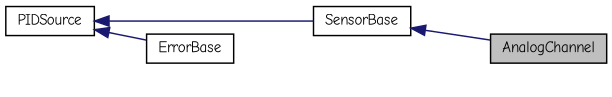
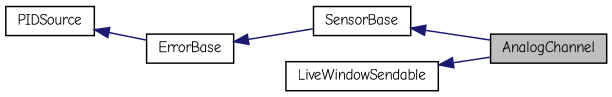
  digraph {
    fontname="Comic Neue"
    rankdir=LR
    node [color=black fontname="Comic Neue" fontsize=10 shape=record]
    edge [color=midnightblue dir=back fontname="Comic Neue" fontsize=10 labelfontname=FreeSans labelfontsize=10 style=solid]
    n1 [fillcolor=grey75 fontcolor=black height=0.2 label=AnalogChannel style=filled width=0.4]
    n2 [height=0.2 label=SensorBase width=0.4]
    n3 [height=0.2 label=ErrorBase width=0.4]
    n4 [height=0.2 label=PIDSource width=0.4]
+   n5 [height=0.2 label=LiveWindowSendable width=0.4]
    n2 -> n1
-   n4 -> n2
+   n3 -> n2
    n4 -> n3
+   n5 -> n1
  }
